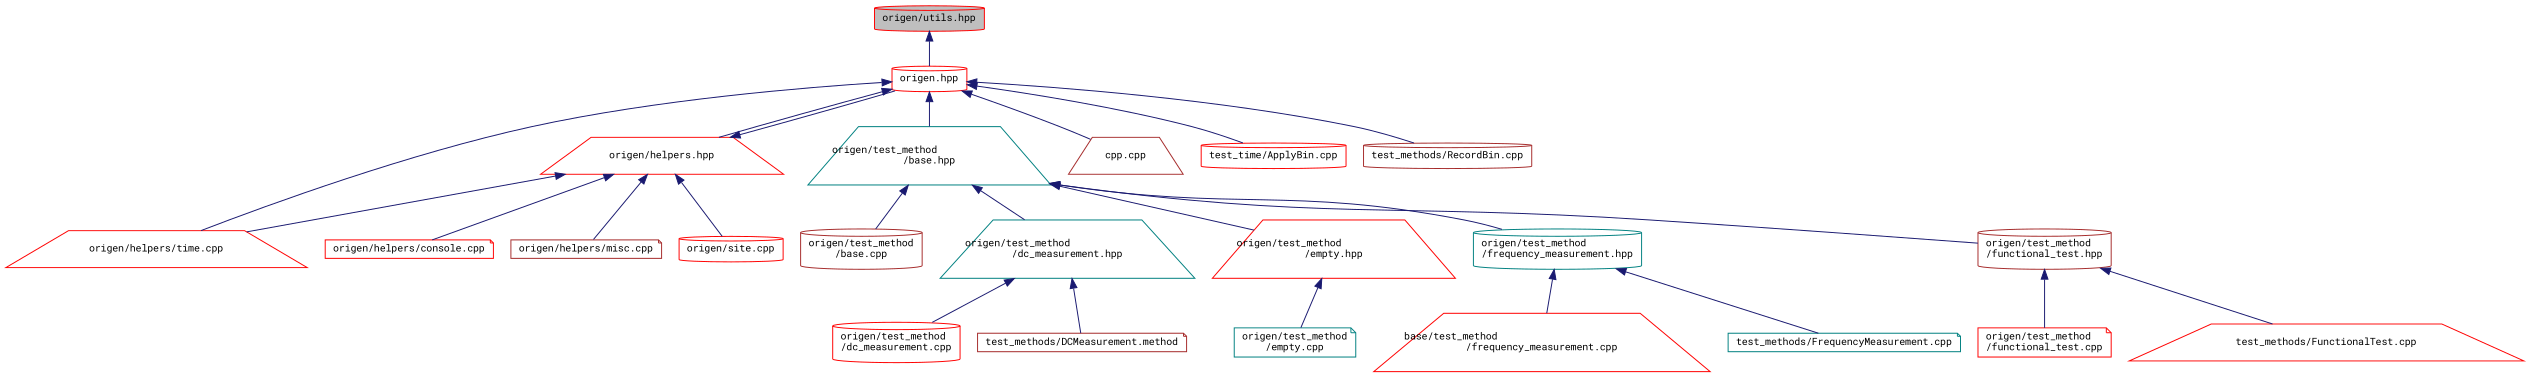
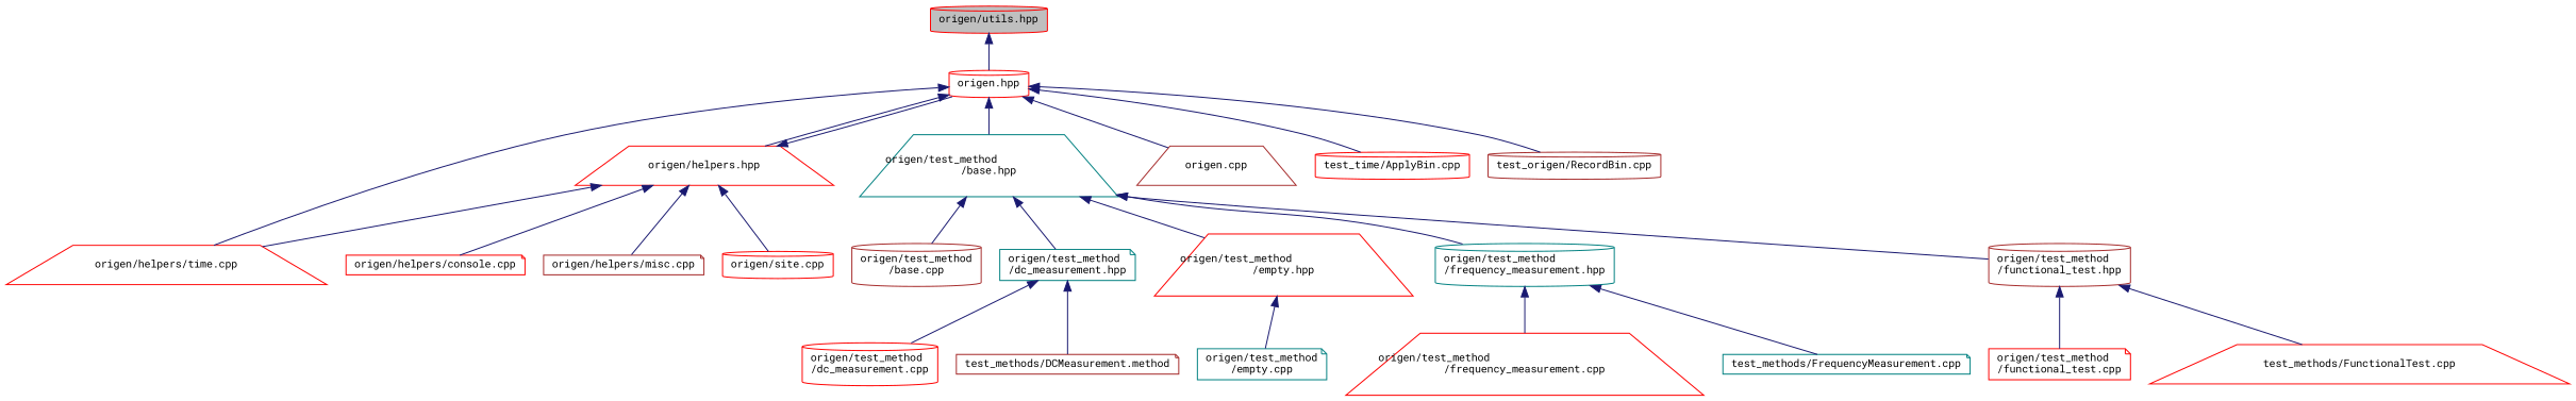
  digraph {
    fontname="Roboto Mono"
    node [color=red fillcolor=white fontname="Roboto Mono" fontsize=10 shape=cylinder style=filled]
    edge [color=midnightblue dir=back fontname="Roboto Mono" fontsize=10 labelfontname=Helvetica labelfontsize=10 style=solid]
    n1 [fillcolor=grey75 fontcolor=black height=0.2 label="origen/utils.hpp" width=0.4]
    n2 [height=0.2 label="origen.hpp" width=0.4]
    n3 [height=0.2 label="origen/helpers.hpp" shape=trapezium width=0.4]
    n4 [height=0.2 label="origen/helpers/time.cpp" shape=trapezium width=0.4]
    n5 [color=teal height=0.2 label="origen/test_method\l/base.hpp" shape=trapezium width=0.4]
-   n6 [color=brown height=0.2 label="cpp.cpp" shape=trapezium width=0.4]
+   n6 [color=brown height=0.2 label="origen.cpp" shape=trapezium width=0.4]
    n7 [height=0.2 label="test_time/ApplyBin.cpp" width=0.4]
-   n8 [color=brown height=0.2 label="test_methods/RecordBin.cpp" width=0.4]
+   n8 [color=brown height=0.2 label="test_origen/RecordBin.cpp" width=0.4]
    n9 [height=0.2 label="origen/helpers/console.cpp" shape=note width=0.4]
    n10 [color=brown height=0.2 label="origen/helpers/misc.cpp" shape=note width=0.4]
    n11 [height=0.2 label="origen/site.cpp" width=0.4]
    n12 [color=brown height=0.2 label="origen/test_method\l/base.cpp" width=0.4]
-   n13 [color=teal height=0.2 label="origen/test_method\l/dc_measurement.hpp" shape=trapezium width=0.4]
+   n13 [color=teal height=0.2 label="origen/test_method\l/dc_measurement.hpp" shape=note width=0.4]
    n14 [height=0.2 label="origen/test_method\l/empty.hpp" shape=trapezium width=0.4]
    n15 [color=teal height=0.2 label="origen/test_method\l/frequency_measurement.hpp" width=0.4]
    n16 [color=brown height=0.2 label="origen/test_method\l/functional_test.hpp" width=0.4]
    n17 [height=0.2 label="origen/test_method\l/dc_measurement.cpp" width=0.4]
    n18 [color=brown height=0.2 label="test_methods/DCMeasurement.method" shape=note width=0.4]
    n19 [color=teal height=0.2 label="origen/test_method\l/empty.cpp" shape=note width=0.4]
-   n20 [height=0.2 label="base/test_method\l/frequency_measurement.cpp" shape=trapezium width=0.4]
+   n20 [height=0.2 label="origen/test_method\l/frequency_measurement.cpp" shape=trapezium width=0.4]
    n21 [color=teal height=0.2 label="test_methods/FrequencyMeasurement.cpp" shape=note width=0.4]
    n22 [height=0.2 label="origen/test_method\l/functional_test.cpp" shape=note width=0.4]
    n23 [height=0.2 label="test_methods/FunctionalTest.cpp" shape=trapezium width=0.4]
    n1 -> n2
    n2 -> n3
    n2 -> n4
    n2 -> n5
    n2 -> n6
    n2 -> n7
    n2 -> n8
    n3 -> n2
    n3 -> n4
    n3 -> n9
    n3 -> n10
    n3 -> n11
    n5 -> n12
    n5 -> n13
    n5 -> n14
    n5 -> n15
    n5 -> n16
    n13 -> n17
    n13 -> n18
    n14 -> n19
    n15 -> n20
    n15 -> n21
    n16 -> n22
    n16 -> n23
  }
